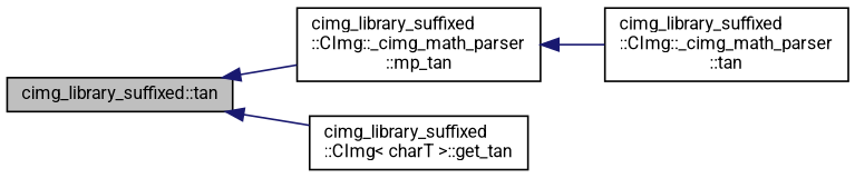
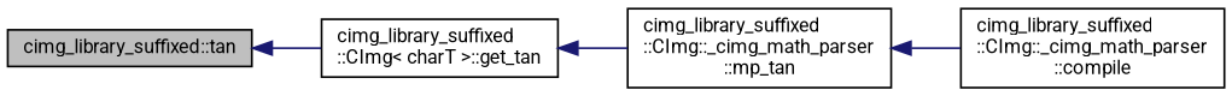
  digraph {
    fontname=Roboto
    rankdir=LR
    node [color=black fillcolor=white fontname=Roboto fontsize=10 shape=record style=filled]
    edge [color=midnightblue dir=back fontname=Roboto fontsize=10 labelfontname=Helvetica labelfontsize=10 style=solid]
    n1 [fillcolor=grey75 fontcolor=black height=0.2 label="cimg_library_suffixed::tan" width=0.4]
    n2 [height=0.2 label="cimg_library_suffixed\l::CImg::_cimg_math_parser\l::mp_tan" width=0.4]
    n3 [height=0.2 label="cimg_library_suffixed\l::CImg\< charT \>::get_tan" width=0.4]
-   n4 [height=0.2 label="cimg_library_suffixed\l::CImg::_cimg_math_parser\l::tan" width=0.4]
-   n1 -> n2
+   n4 [height=0.2 label="cimg_library_suffixed\l::CImg::_cimg_math_parser\l::compile" width=0.4]
+   n3 -> n2
    n1 -> n3
    n2 -> n4
  }
